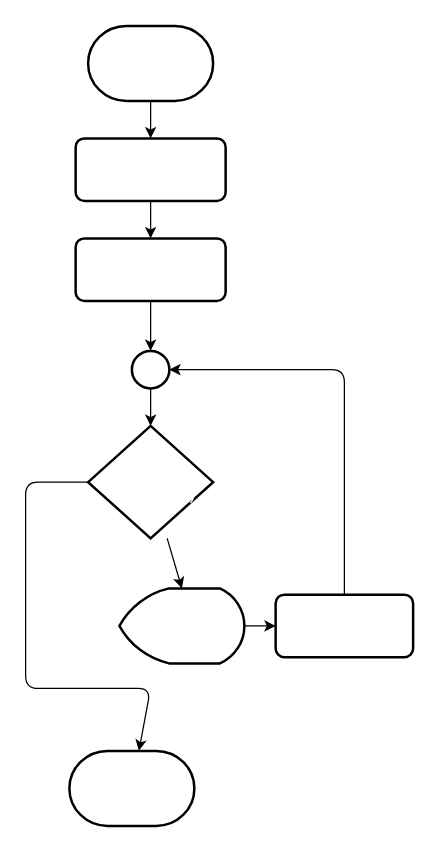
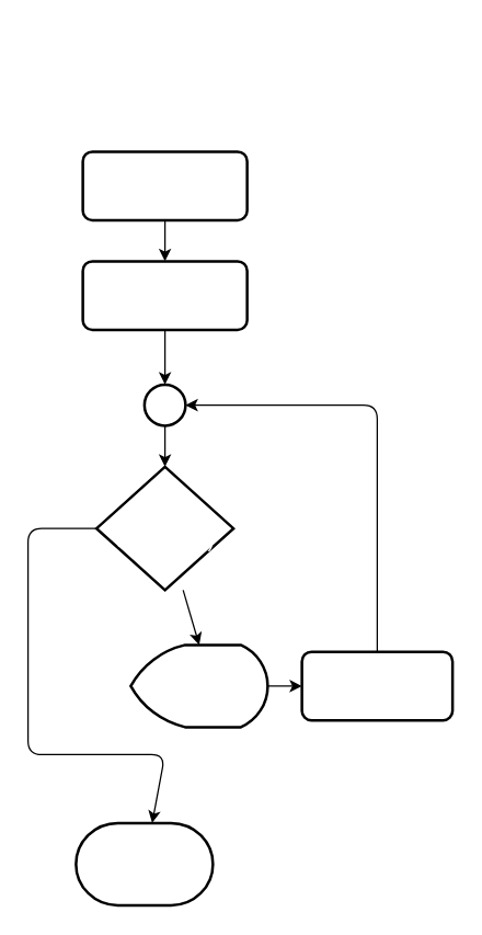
  <mxCell id="0" />
  <mxCell id="1" parent="0" />
- <mxCell id="2" style="edgeStyle=none;html=1;entryX=0.5;entryY=0;entryDx=0;entryDy=0;fontColor=#FFFFFF;labelBackgroundColor=none;" edge="1" parent="1" source="3" target="6"><mxGeometry relative="1" as="geometry" /></mxCell>
- <mxCell id="3" value="start" style="strokeWidth=2;html=1;shape=mxgraph.flowchart.terminator;whiteSpace=wrap;fontColor=#FFFFFF;labelBackgroundColor=none;" vertex="1" parent="1"><mxGeometry x="70" y="20" width="100" height="60" as="geometry" /></mxCell>
  <mxCell id="4" value="end" style="strokeWidth=2;html=1;shape=mxgraph.flowchart.terminator;whiteSpace=wrap;fontColor=#FFFFFF;labelBackgroundColor=none;" vertex="1" parent="1"><mxGeometry x="55" y="600" width="100" height="60" as="geometry" /></mxCell>
  <mxCell id="5" style="edgeStyle=none;html=1;entryX=0.5;entryY=0;entryDx=0;entryDy=0;fontColor=#FFFFFF;labelBackgroundColor=none;" edge="1" parent="1" source="6" target="8"><mxGeometry relative="1" as="geometry" /></mxCell>
  <mxCell id="6" value="&lt;div style=&quot;font-family: consolas, &amp;quot;courier new&amp;quot;, monospace; font-size: 14px; line-height: 19px;&quot;&gt;&lt;span style=&quot;&quot;&gt;city&lt;/span&gt; = &lt;span style=&quot;&quot;&gt;'Boston'&lt;/span&gt;&lt;/div&gt;" style="rounded=1;whiteSpace=wrap;html=1;absoluteArcSize=1;arcSize=14;strokeWidth=2;fontColor=#FFFFFF;labelBackgroundColor=none;" vertex="1" parent="1"><mxGeometry x="60" y="110" width="120" height="50" as="geometry" /></mxCell>
  <mxCell id="7" style="edgeStyle=none;html=1;entryX=0.5;entryY=0;entryDx=0;entryDy=0;entryPerimeter=0;fontColor=#FFFFFF;labelBackgroundColor=none;" edge="1" parent="1" source="8" target="17"><mxGeometry relative="1" as="geometry" /></mxCell>
  <mxCell id="8" value="&lt;div style=&quot;font-family: consolas, &amp;quot;courier new&amp;quot;, monospace; font-size: 14px; line-height: 19px;&quot;&gt;&lt;span style=&quot;&quot;&gt;index&lt;/span&gt; = &lt;span style=&quot;&quot;&gt;0&lt;/span&gt;&lt;/div&gt;" style="rounded=1;whiteSpace=wrap;html=1;absoluteArcSize=1;arcSize=14;strokeWidth=2;fontColor=#FFFFFF;labelBackgroundColor=none;" vertex="1" parent="1"><mxGeometry x="60" y="190" width="120" height="50" as="geometry" /></mxCell>
  <mxCell id="9" style="edgeStyle=none;html=1;entryX=0.5;entryY=0;entryDx=0;entryDy=0;entryPerimeter=0;fontColor=#FFFFFF;labelBackgroundColor=none;" edge="1" parent="1" source="11" target="13"><mxGeometry relative="1" as="geometry" /></mxCell>
  <mxCell id="10" style="edgeStyle=none;html=1;fontColor=#FFFFFF;labelBackgroundColor=none;" edge="1" parent="1" source="11" target="4"><mxGeometry relative="1" as="geometry"><Array as="points"><mxPoint x="20" y="385" /><mxPoint x="20" y="550" /><mxPoint x="120" y="550" /></Array></mxGeometry></mxCell>
  <mxCell id="11" value="&lt;div style=&quot;font-family: consolas, &amp;quot;courier new&amp;quot;, monospace; font-size: 14px; line-height: 19px;&quot;&gt;&lt;span style=&quot;&quot;&gt;index&lt;/span&gt; &amp;lt; &lt;span style=&quot;&quot;&gt;len&lt;/span&gt;(&lt;span style=&quot;&quot;&gt;city&lt;/span&gt;)&lt;/div&gt;" style="strokeWidth=2;html=1;shape=mxgraph.flowchart.decision;whiteSpace=wrap;fontColor=#FFFFFF;labelBackgroundColor=none;" vertex="1" parent="1"><mxGeometry x="70" y="340" width="100" height="90" as="geometry" /></mxCell>
  <mxCell id="12" style="edgeStyle=none;html=1;entryX=0;entryY=0.5;entryDx=0;entryDy=0;fontColor=#FFFFFF;labelBackgroundColor=none;" edge="1" parent="1" source="13" target="15"><mxGeometry relative="1" as="geometry" /></mxCell>
  <mxCell id="13" value="&lt;div style=&quot;font-family: consolas, &amp;quot;courier new&amp;quot;, monospace; font-size: 14px; line-height: 19px;&quot;&gt;&lt;span style=&quot;&quot;&gt;city&lt;/span&gt;[&lt;span style=&quot;&quot;&gt;index&lt;/span&gt;]&lt;/div&gt;" style="strokeWidth=2;html=1;shape=mxgraph.flowchart.display;whiteSpace=wrap;fontColor=#FFFFFF;labelBackgroundColor=none;" vertex="1" parent="1"><mxGeometry x="95" y="470" width="100" height="60" as="geometry" /></mxCell>
  <mxCell id="14" style="edgeStyle=none;html=1;entryX=1;entryY=0.5;entryDx=0;entryDy=0;entryPerimeter=0;fontColor=#FFFFFF;labelBackgroundColor=none;" edge="1" parent="1" source="15" target="17"><mxGeometry relative="1" as="geometry"><Array as="points"><mxPoint x="275" y="295" /></Array></mxGeometry></mxCell>
  <mxCell id="15" value="&lt;div style=&quot;font-family: consolas, &amp;quot;courier new&amp;quot;, monospace; font-size: 14px; line-height: 19px;&quot;&gt;&lt;span style=&quot;&quot;&gt;index&lt;/span&gt; += &lt;span style=&quot;&quot;&gt;9&lt;/span&gt;&lt;/div&gt;" style="rounded=1;whiteSpace=wrap;html=1;absoluteArcSize=1;arcSize=14;strokeWidth=2;fontColor=#FFFFFF;labelBackgroundColor=none;" vertex="1" parent="1"><mxGeometry x="220" y="475" width="110" height="50" as="geometry" /></mxCell>
  <mxCell id="16" style="edgeStyle=none;html=1;entryX=0.5;entryY=0;entryDx=0;entryDy=0;entryPerimeter=0;fontColor=#FFFFFF;labelBackgroundColor=none;" edge="1" parent="1" source="17" target="11"><mxGeometry relative="1" as="geometry" /></mxCell>
  <mxCell id="17" value="" style="strokeWidth=2;html=1;shape=mxgraph.flowchart.start_2;whiteSpace=wrap;fontColor=#FFFFFF;labelBackgroundColor=none;" vertex="1" parent="1"><mxGeometry x="105" y="280" width="30" height="30" as="geometry" /></mxCell>
  <mxCell id="18" value="True" style="text;html=1;align=center;verticalAlign=middle;resizable=0;points=[];autosize=1;strokeColor=none;fillColor=none;fontColor=#FFFFFF;labelBackgroundColor=none;" vertex="1" parent="1"><mxGeometry x="130" y="430" width="40" height="20" as="geometry" /></mxCell>
  <mxCell id="19" value="False" style="text;html=1;align=center;verticalAlign=middle;resizable=0;points=[];autosize=1;strokeColor=none;fillColor=none;fontColor=#FFFFFF;labelBackgroundColor=none;" vertex="1" parent="1"><mxGeometry x="30" y="360" width="40" height="20" as="geometry" /></mxCell>
